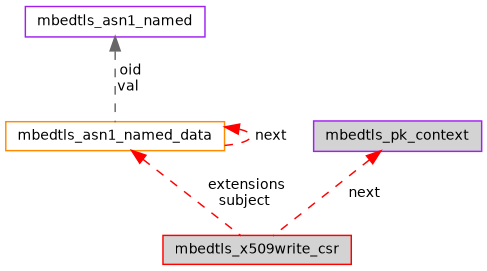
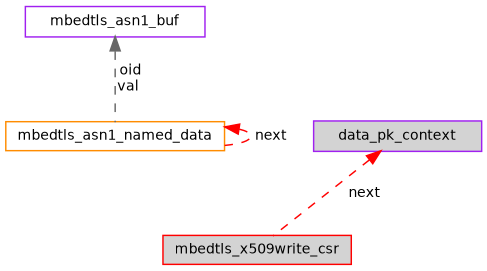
  digraph {
    node [color=purple fillcolor=lightgrey fontname=Helvetica fontsize=10 shape=record style=filled]
    edge [color=red dir=back fontname=Helvetica fontsize=10 labelfontname=Helvetica labelfontsize=10 style=dashed]
    n1 [color=red fontcolor=black height=0.2 label=mbedtls_x509write_csr width=0.4]
    n2 [color=darkorange fillcolor=white height=0.2 label=mbedtls_asn1_named_data width=0.4]
-   n3 [fillcolor=white height=0.2 label=mbedtls_asn1_named width=0.4]
-   n4 [height=0.2 label=mbedtls_pk_context width=0.4]
-   n2 -> n1 [label=" extensions\nsubject"]
+   n3 [fillcolor=white height=0.2 label=mbedtls_asn1_buf width=0.4]
+   n4 [height=0.2 label=data_pk_context width=0.4]
    n2 -> n2 [label=" next"]
    n3 -> n2 [color=gray40 label=" oid\nval"]
    n4 -> n1 [label=" next"]
  }
